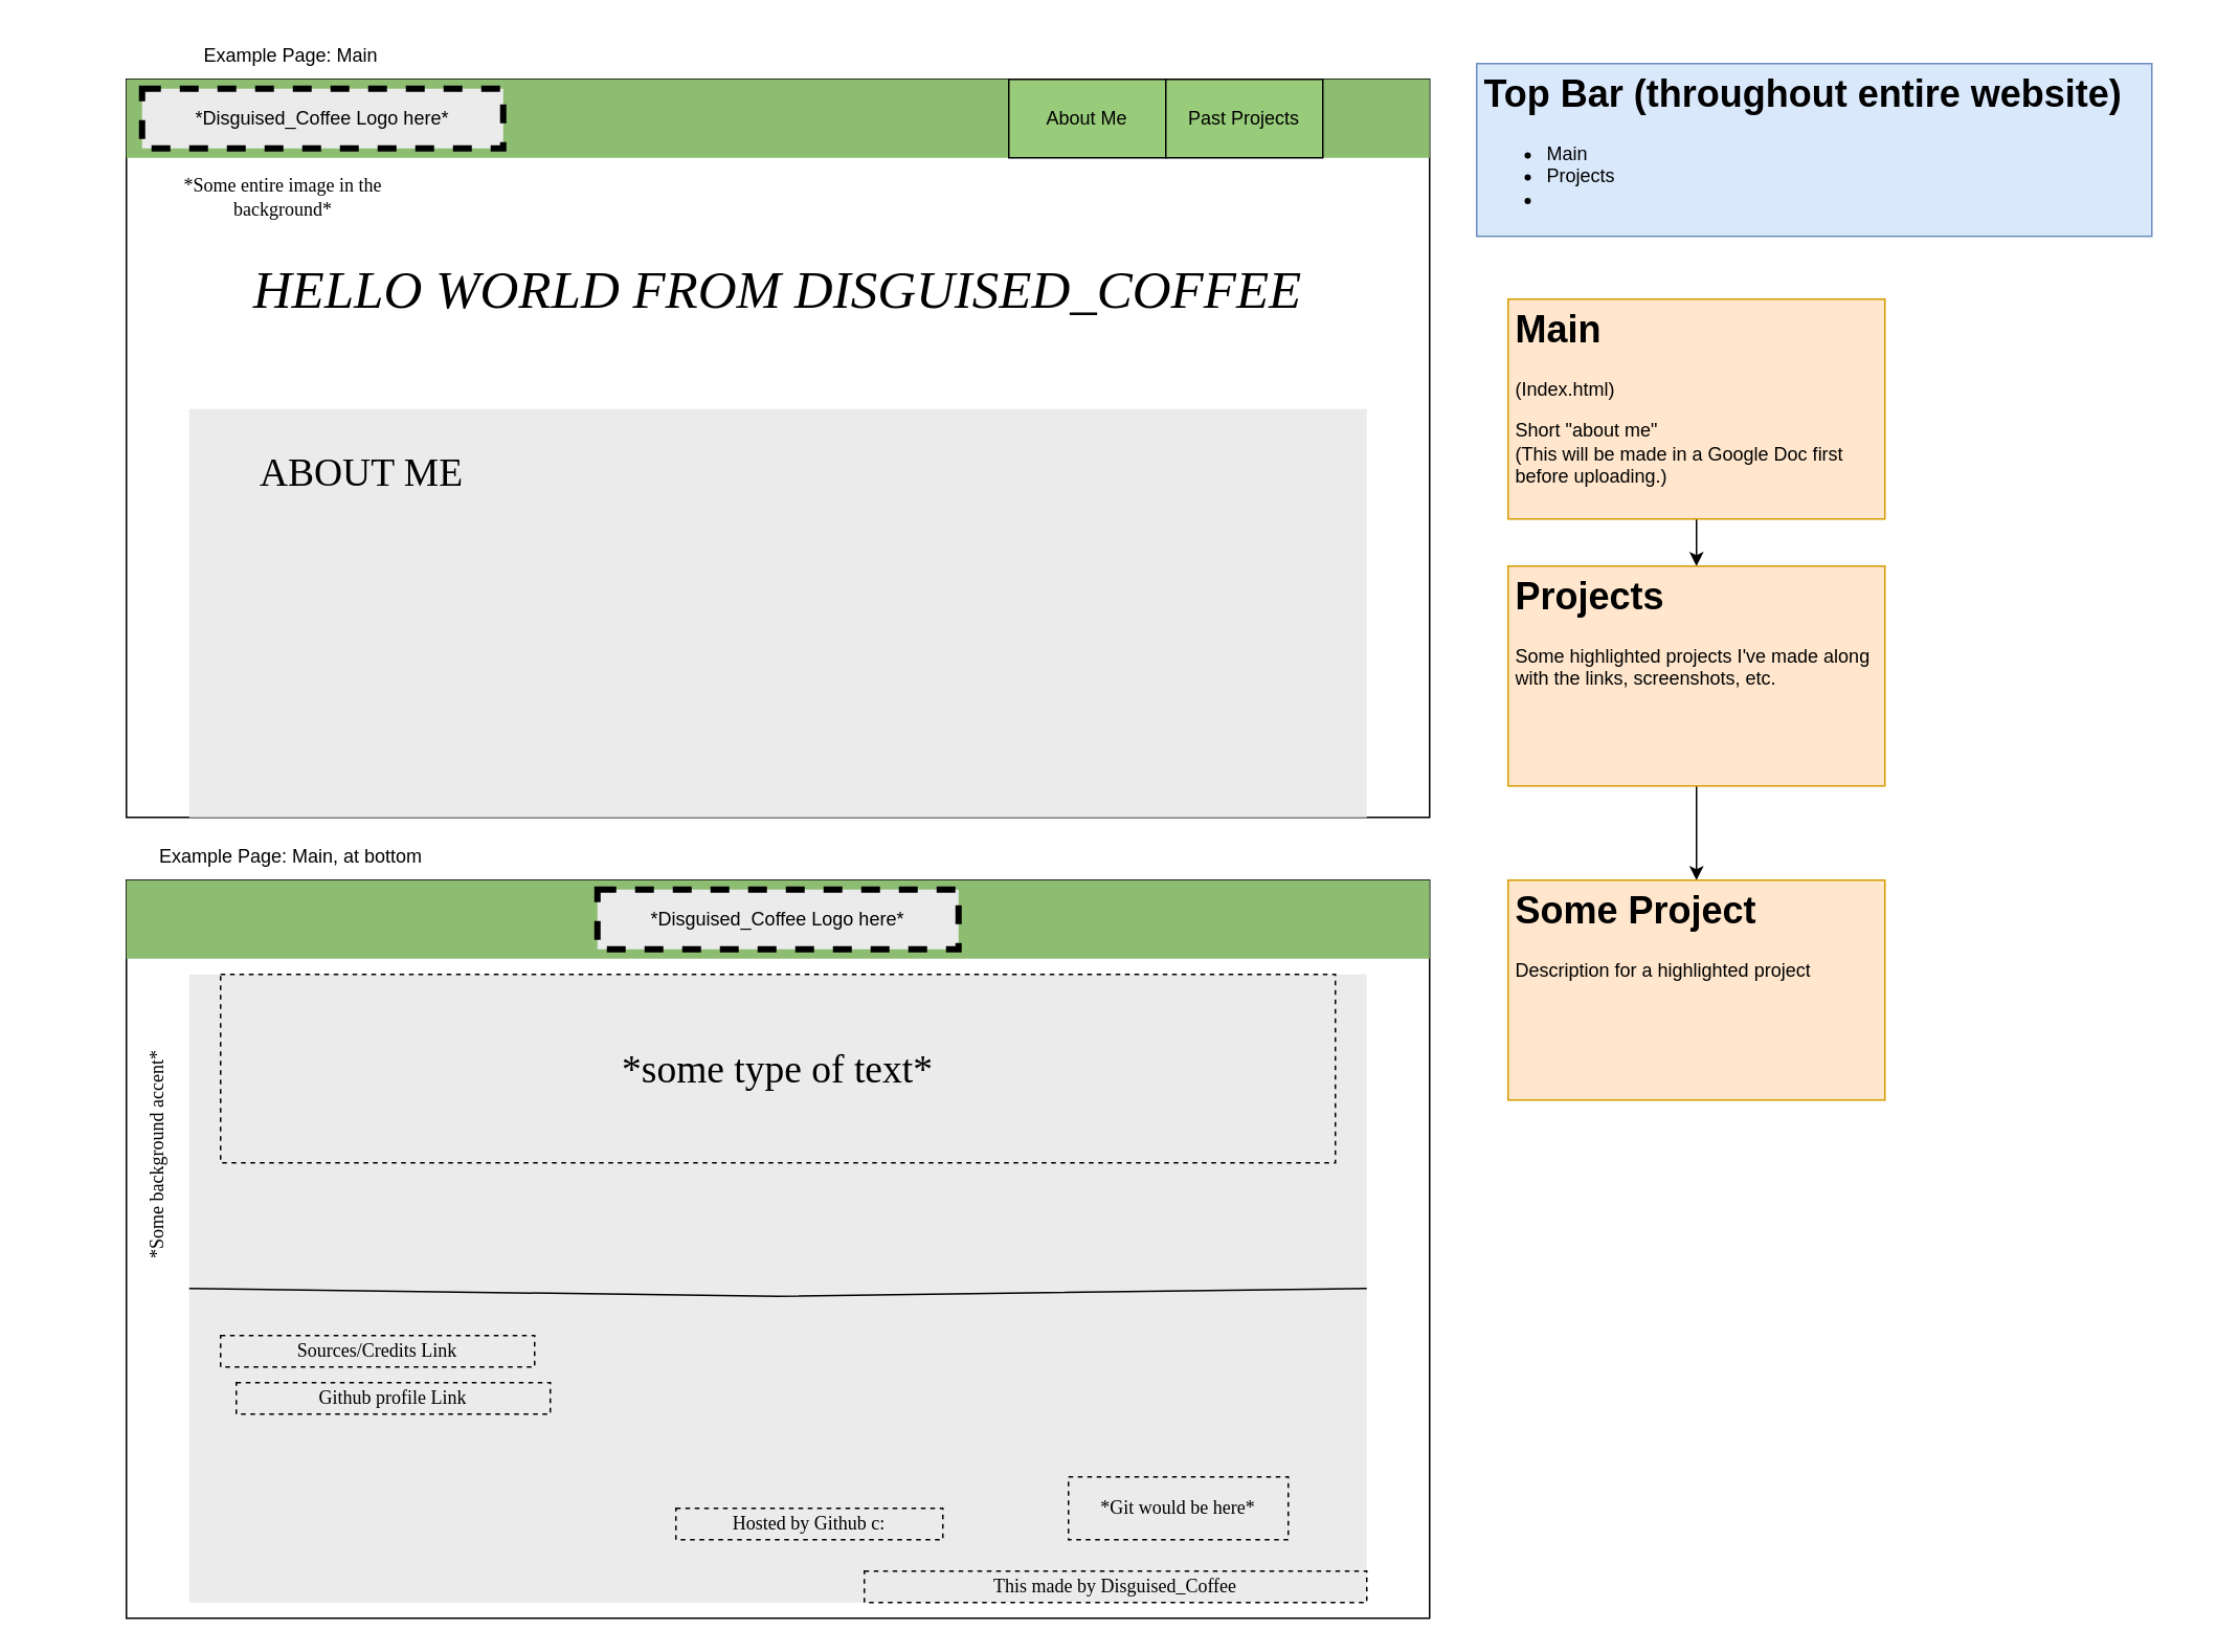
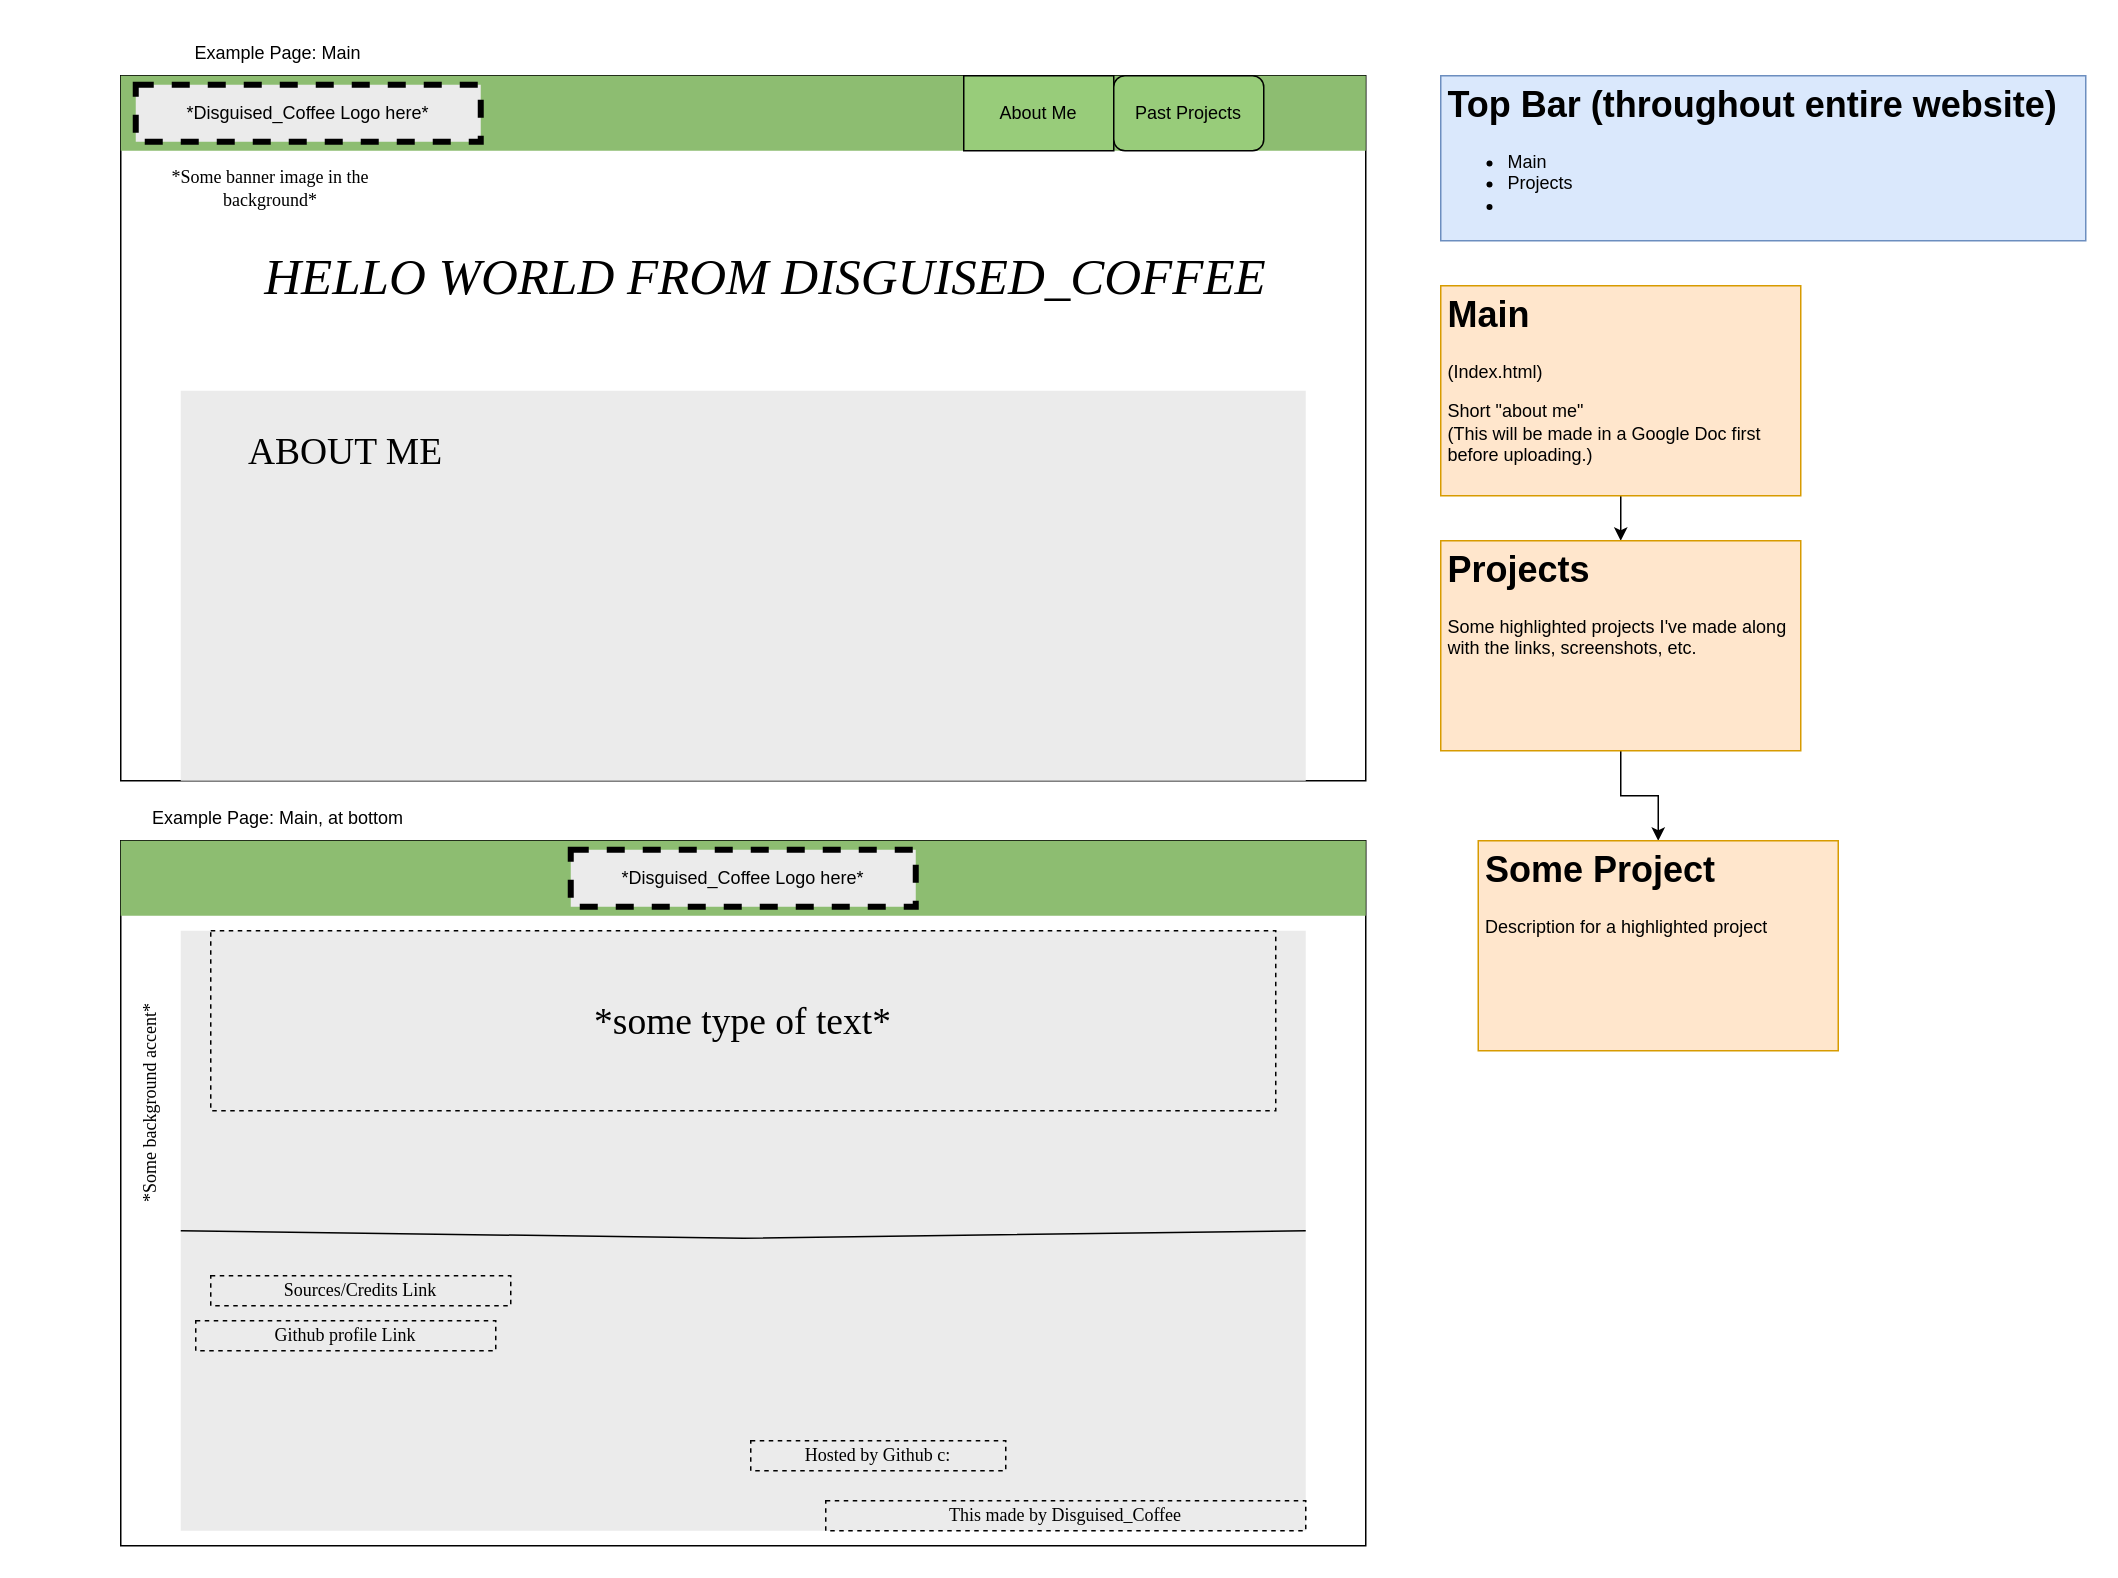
  <mxCell id="0" />
  <mxCell id="1" parent="0" />
  <mxCell id="2" style="edgeStyle=orthogonalEdgeStyle;rounded=0;orthogonalLoop=1;jettySize=auto;html=1;exitX=0.5;exitY=1;exitDx=0;exitDy=0;entryX=0.5;entryY=0;entryDx=0;entryDy=0;" edge="1" parent="1" source="3" target="5"><mxGeometry relative="1" as="geometry" /></mxCell>
  <mxCell id="3" value="&lt;h1&gt;Main&lt;/h1&gt;&lt;p&gt;(Index.html)&lt;br&gt;&lt;/p&gt;&lt;p&gt;Short &quot;about me&quot;&lt;br&gt;(This will be made in a Google Doc first before uploading.)&lt;/p&gt;" style="text;html=1;strokeColor=#d79b00;fillColor=#ffe6cc;spacing=5;spacingTop=-20;whiteSpace=wrap;overflow=hidden;rounded=0;" vertex="1" parent="1"><mxGeometry x="960" y="190" width="240" height="140" as="geometry" /></mxCell>
  <mxCell id="4" style="edgeStyle=orthogonalEdgeStyle;rounded=0;orthogonalLoop=1;jettySize=auto;html=1;exitX=0.5;exitY=1;exitDx=0;exitDy=0;" edge="1" parent="1" source="5" target="7"><mxGeometry relative="1" as="geometry" /></mxCell>
  <mxCell id="5" value="&lt;h1&gt;Projects&lt;/h1&gt;&lt;p&gt;Some highlighted projects I've made along with the links, screenshots, etc.&lt;/p&gt;" style="text;html=1;strokeColor=#d79b00;fillColor=#ffe6cc;spacing=5;spacingTop=-20;whiteSpace=wrap;overflow=hidden;rounded=0;" vertex="1" parent="1"><mxGeometry x="960" y="360" width="240" height="140" as="geometry" /></mxCell>
- <mxCell id="6" value="&lt;h1&gt;Top Bar (throughout entire website)&lt;/h1&gt;&lt;p&gt;&lt;/p&gt;&lt;ul&gt;&lt;li&gt;Main&lt;/li&gt;&lt;li&gt;Projects&lt;/li&gt;&lt;li&gt;&lt;br&gt;&lt;/li&gt;&lt;/ul&gt;&lt;p&gt;&lt;/p&gt;" style="text;html=1;strokeColor=#6c8ebf;fillColor=#dae8fc;spacing=5;spacingTop=-20;whiteSpace=wrap;overflow=hidden;rounded=0;" vertex="1" parent="1"><mxGeometry x="940" y="40" width="430" height="110" as="geometry" /></mxCell>
- <mxCell id="7" value="&lt;h1&gt;Some Project&lt;/h1&gt;&lt;p&gt;Description for a highlighted project&lt;/p&gt;" style="text;html=1;strokeColor=#d79b00;fillColor=#ffe6cc;spacing=5;spacingTop=-20;whiteSpace=wrap;overflow=hidden;rounded=0;" vertex="1" parent="1"><mxGeometry x="960" y="560" width="240" height="140" as="geometry" /></mxCell>
+ <mxCell id="6" value="&lt;h1&gt;Top Bar (throughout entire website)&lt;/h1&gt;&lt;p&gt;&lt;/p&gt;&lt;ul&gt;&lt;li&gt;Main&lt;/li&gt;&lt;li&gt;Projects&lt;/li&gt;&lt;li&gt;&lt;br&gt;&lt;/li&gt;&lt;/ul&gt;&lt;p&gt;&lt;/p&gt;" style="text;html=1;strokeColor=#6c8ebf;fillColor=#dae8fc;spacing=5;spacingTop=-20;whiteSpace=wrap;overflow=hidden;rounded=0;" vertex="1" parent="1"><mxGeometry x="960" y="50" width="430" height="110" as="geometry" /></mxCell>
+ <mxCell id="7" value="&lt;h1&gt;Some Project&lt;/h1&gt;&lt;p&gt;Description for a highlighted project&lt;/p&gt;" style="text;html=1;strokeColor=#d79b00;fillColor=#ffe6cc;spacing=5;spacingTop=-20;whiteSpace=wrap;overflow=hidden;rounded=0;" vertex="1" parent="1"><mxGeometry x="985" y="560" width="240" height="140" as="geometry" /></mxCell>
  <mxCell id="8" value="" style="rounded=0;whiteSpace=wrap;html=1;" vertex="1" parent="1"><mxGeometry x="80" y="50" width="830" height="470" as="geometry" /></mxCell>
  <mxCell id="9" value="Example Page: Main" style="text;html=1;strokeColor=none;fillColor=none;align=center;verticalAlign=middle;whiteSpace=wrap;rounded=0;" vertex="1" parent="1"><mxGeometry x="90" y="20" width="190" height="30" as="geometry" /></mxCell>
  <mxCell id="10" value="" style="rounded=0;whiteSpace=wrap;html=1;fillColor=#8DBD71;strokeColor=none;" vertex="1" parent="1"><mxGeometry x="80" y="50" width="830" height="50" as="geometry" /></mxCell>
  <mxCell id="11" value="*Disguised_Coffee Logo here*" style="rounded=0;whiteSpace=wrap;html=1;fillColor=#EBEBEB;dashed=1;strokeWidth=4;" vertex="1" parent="1"><mxGeometry x="90" y="56" width="230" height="38" as="geometry" /></mxCell>
  <mxCell id="12" value="About Me" style="rounded=0;whiteSpace=wrap;html=1;fillColor=#98CC7A;strokeColor=default;" vertex="1" parent="1"><mxGeometry x="642" y="50" width="100" height="50" as="geometry" /></mxCell>
- <mxCell id="13" value="Past Projects" style="rounded=0;whiteSpace=wrap;html=1;fillColor=#98CC7A;strokeColor=default;" vertex="1" parent="1"><mxGeometry x="742" y="50" width="100" height="50" as="geometry" /></mxCell>
+ <mxCell id="13" value="Past Projects" style="whiteSpace=wrap;html=1;fillColor=#98CC7A;strokeColor=default;rounded=1;" vertex="1" parent="1"><mxGeometry x="742" y="50" width="100" height="50" as="geometry" /></mxCell>
  <mxCell id="14" value="" style="rounded=0;whiteSpace=wrap;html=1;dashed=1;strokeColor=none;strokeWidth=4;fillColor=#EBEBEB;" vertex="1" parent="1"><mxGeometry x="120" y="260" width="750" height="260" as="geometry" /></mxCell>
- <mxCell id="15" value="&lt;h1&gt;&lt;font size=&quot;1&quot; style=&quot;font-weight: normal;&quot; face=&quot;Verdana&quot;&gt;&lt;i style=&quot;font-size: 34px;&quot;&gt;HELLO WORLD FROM DISGUISED_COFFEE&lt;/i&gt;&lt;/font&gt;&lt;/h1&gt;" style="text;html=1;strokeColor=none;fillColor=none;align=center;verticalAlign=middle;whiteSpace=wrap;rounded=0;dashed=1;" vertex="1" parent="1"><mxGeometry x="105" y="150" width="780" height="70" as="geometry" /></mxCell>
- <mxCell id="16" value="*Some entire image in the background*" style="text;html=1;strokeColor=none;fillColor=none;align=center;verticalAlign=middle;whiteSpace=wrap;rounded=0;dashed=1;fontFamily=Tahoma;" vertex="1" parent="1"><mxGeometry x="100" y="110" width="160" height="30" as="geometry" /></mxCell>
+ <mxCell id="15" value="&lt;h1&gt;&lt;font size=&quot;1&quot; style=&quot;font-weight: normal;&quot; face=&quot;Verdana&quot;&gt;&lt;i style=&quot;font-size: 34px;&quot;&gt;HELLO WORLD FROM DISGUISED_COFFEE&lt;/i&gt;&lt;/font&gt;&lt;/h1&gt;" style="text;html=1;strokeColor=none;fillColor=none;align=center;verticalAlign=middle;whiteSpace=wrap;rounded=0;dashed=1;" vertex="1" parent="1"><mxGeometry x="120" y="150" width="780" height="70" as="geometry" /></mxCell>
+ <mxCell id="16" value="*Some banner image in the background*" style="text;html=1;strokeColor=none;fillColor=none;align=center;verticalAlign=middle;whiteSpace=wrap;rounded=0;dashed=1;fontFamily=Tahoma;" vertex="1" parent="1"><mxGeometry x="100" y="110" width="160" height="30" as="geometry" /></mxCell>
  <mxCell id="17" value="&lt;font style=&quot;font-size: 25px;&quot;&gt;ABOUT ME&lt;/font&gt;" style="text;html=1;strokeColor=none;fillColor=none;align=center;verticalAlign=middle;whiteSpace=wrap;rounded=0;dashed=1;fontFamily=Verdana;" vertex="1" parent="1"><mxGeometry x="130" y="270" width="200" height="60" as="geometry" /></mxCell>
  <mxCell id="18" value="" style="rounded=0;whiteSpace=wrap;html=1;" vertex="1" parent="1"><mxGeometry x="80" y="560" width="830" height="470" as="geometry" /></mxCell>
  <mxCell id="19" value="Example Page: Main, at bottom" style="text;html=1;strokeColor=none;fillColor=none;align=center;verticalAlign=middle;whiteSpace=wrap;rounded=0;" vertex="1" parent="1"><mxGeometry x="90" y="530" width="190" height="30" as="geometry" /></mxCell>
  <mxCell id="20" value="" style="rounded=0;whiteSpace=wrap;html=1;fillColor=#8DBD71;strokeColor=none;" vertex="1" parent="1"><mxGeometry x="80" y="560" width="830" height="50" as="geometry" /></mxCell>
  <mxCell id="21" value="*Disguised_Coffee Logo here*" style="rounded=0;whiteSpace=wrap;html=1;fillColor=#EBEBEB;dashed=1;strokeWidth=4;" vertex="1" parent="1"><mxGeometry x="380" y="566" width="230" height="38" as="geometry" /></mxCell>
  <mxCell id="22" value="" style="rounded=0;whiteSpace=wrap;html=1;dashed=1;strokeColor=none;strokeWidth=4;fillColor=#EBEBEB;" vertex="1" parent="1"><mxGeometry x="120" y="620" width="750" height="400" as="geometry" /></mxCell>
  <mxCell id="23" value="*Some background accent*" style="text;html=1;strokeColor=none;fillColor=none;align=center;verticalAlign=middle;whiteSpace=wrap;rounded=0;dashed=1;fontFamily=Tahoma;rotation=-90;" vertex="1" parent="1"><mxGeometry x="20" y="720" width="160" height="30" as="geometry" /></mxCell>
  <mxCell id="24" value="&lt;span style=&quot;font-size: 25px;&quot;&gt;*some type of text*&lt;/span&gt;" style="text;html=1;strokeColor=default;fillColor=none;align=center;verticalAlign=middle;whiteSpace=wrap;rounded=0;dashed=1;fontFamily=Verdana;" vertex="1" parent="1"><mxGeometry x="140" y="620" width="710" height="120" as="geometry" /></mxCell>
  <mxCell id="25" value="Sources/Credits Link" style="text;html=1;strokeColor=default;fillColor=none;align=center;verticalAlign=middle;whiteSpace=wrap;rounded=0;dashed=1;fontFamily=Verdana;" vertex="1" parent="1"><mxGeometry x="140" y="850" width="200" height="20" as="geometry" /></mxCell>
- <mxCell id="26" value="Github profile Link" style="text;html=1;strokeColor=default;fillColor=none;align=center;verticalAlign=middle;whiteSpace=wrap;rounded=0;dashed=1;fontFamily=Verdana;" vertex="1" parent="1"><mxGeometry x="150" y="880" width="200" height="20" as="geometry" /></mxCell>
+ <mxCell id="26" value="Github profile Link" style="text;html=1;strokeColor=default;fillColor=none;align=center;verticalAlign=middle;whiteSpace=wrap;rounded=0;dashed=1;fontFamily=Verdana;" vertex="1" parent="1"><mxGeometry x="130" y="880" width="200" height="20" as="geometry" /></mxCell>
  <mxCell id="27" value="" style="endArrow=none;html=1;rounded=0;fontFamily=Verdana;fontSize=14;exitX=0;exitY=0.5;exitDx=0;exitDy=0;entryX=1;entryY=0.5;entryDx=0;entryDy=0;" edge="1" parent="1" source="22" target="22"><mxGeometry width="50" height="50" relative="1" as="geometry"><mxPoint x="460" y="900" as="sourcePoint" /><mxPoint x="510" y="850" as="targetPoint" /><Array as="points"><mxPoint x="495" y="825" /></Array></mxGeometry></mxCell>
- <mxCell id="28" value="Hosted by Github c:" style="text;html=1;strokeColor=default;fillColor=none;align=center;verticalAlign=middle;whiteSpace=wrap;rounded=0;dashed=1;fontFamily=Verdana;" vertex="1" parent="1"><mxGeometry x="430" y="960" width="170" height="20" as="geometry" /></mxCell>
+ <mxCell id="28" value="Hosted by Github c:" style="text;html=1;strokeColor=default;fillColor=none;align=center;verticalAlign=middle;whiteSpace=wrap;rounded=0;dashed=1;fontFamily=Verdana;" vertex="1" parent="1"><mxGeometry x="500" y="960" width="170" height="20" as="geometry" /></mxCell>
  <mxCell id="29" value="This made by Disguised_Coffee" style="text;html=1;strokeColor=default;fillColor=none;align=center;verticalAlign=middle;whiteSpace=wrap;rounded=0;dashed=1;fontFamily=Verdana;" vertex="1" parent="1"><mxGeometry x="550" y="1000" width="320" height="20" as="geometry" /></mxCell>
- <mxCell id="30" value="*Git would be here*" style="text;html=1;strokeColor=default;fillColor=none;align=center;verticalAlign=middle;whiteSpace=wrap;rounded=0;dashed=1;fontFamily=Verdana;" vertex="1" parent="1"><mxGeometry x="680" y="940" width="140" height="40" as="geometry" /></mxCell>
